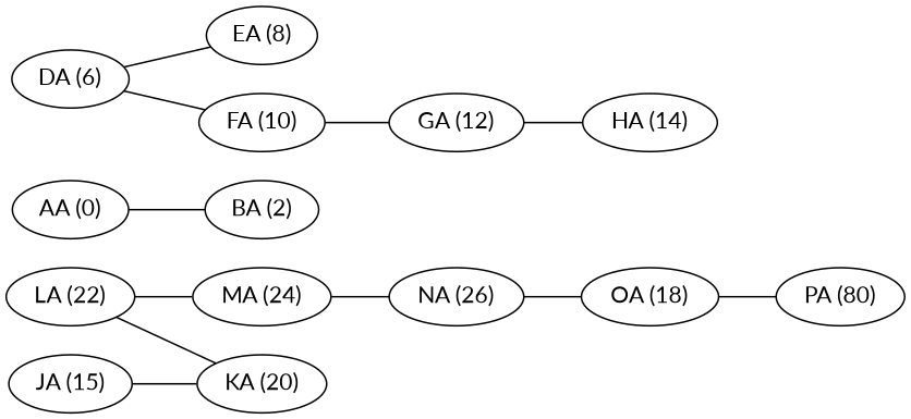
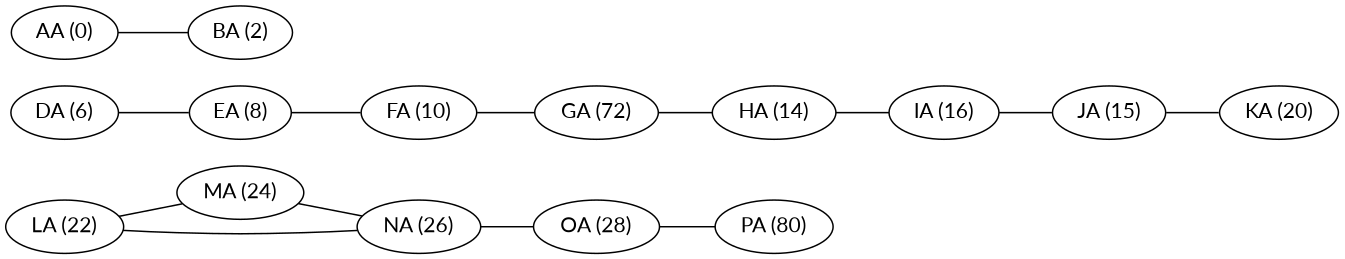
  graph {
    fontname=Lato
    rankdir=LR
    node [fontname=Lato]
    edge [fontname=Lato]
    n1 [label="LA (22)"]
    n2 [label="MA (24)"]
    n3 [label="KA (20)"]
    n4 [label="NA (26)"]
-   n5 [label="OA (18)"]
+   n5 [label="OA (28)"]
    n6 [label="PA (80)"]
    n7 [label="AA (0)"]
    n8 [label="BA (2)"]
    n9 [label="DA (6)"]
    n10 [label="EA (8)"]
    n11 [label="FA (10)"]
-   n12 [label="GA (12)"]
+   n12 [label="GA (72)"]
    n13 [label="HA (14)"]
+   n14 [label="IA (16)"]
    n15 [label="JA (15)"]
    n1 -- n2
-   n1 -- n3
+   n1 -- n4
    n2 -- n4
    n4 -- n5
    n5 -- n6
    n7 -- n8
    n9 -- n10
-   n9 -- n11
+   n10 -- n11
    n11 -- n12
    n12 -- n13
+   n13 -- n14
+   n14 -- n15
    n15 -- n3
  }
